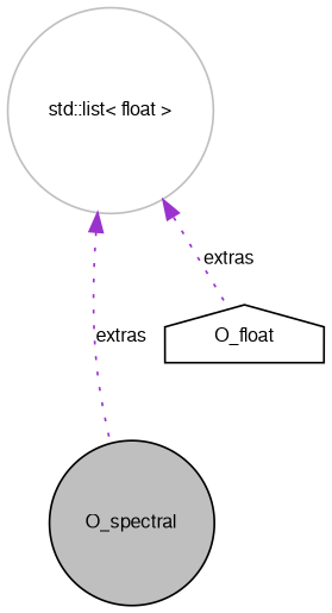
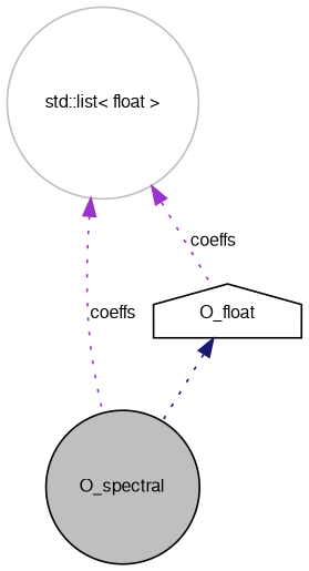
  digraph {
    node [color=black fontname=FreeSans fontsize=10 shape=circle]
    edge [color=darkorchid3 dir=back fontname=FreeSans fontsize=10 labelfontname=FreeSans labelfontsize=10 style=dotted]
    n1 [fillcolor=grey75 fontcolor=black height=0.2 label=O_spectral style=filled width=0.4]
    n2 [height=0.2 label=O_float shape=house width=0.4]
    n3 [color=grey75 height=0.2 label="std::list\< float \>" width=0.4]
-   n3 -> n1 [label=extras]
-   n3 -> n2 [label=extras]
+   n2 -> n1 [color=midnightblue]
+   n3 -> n1 [label=coeffs]
+   n3 -> n2 [label=coeffs]
  }
